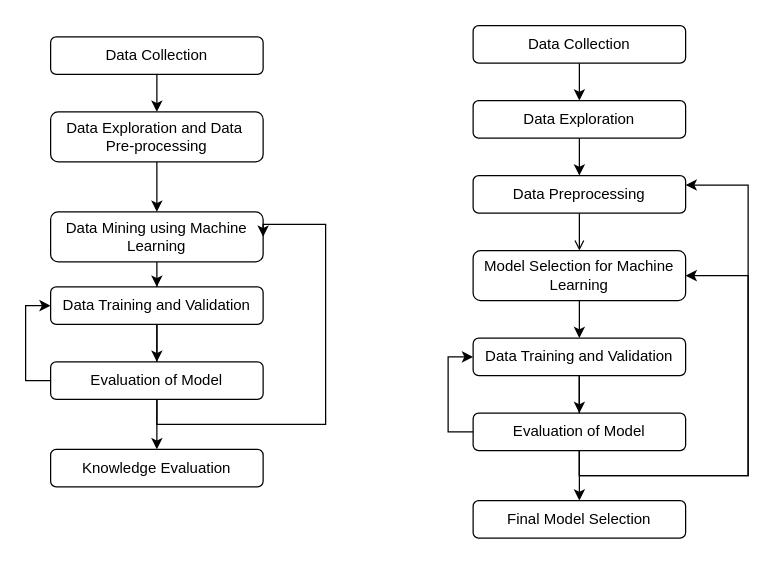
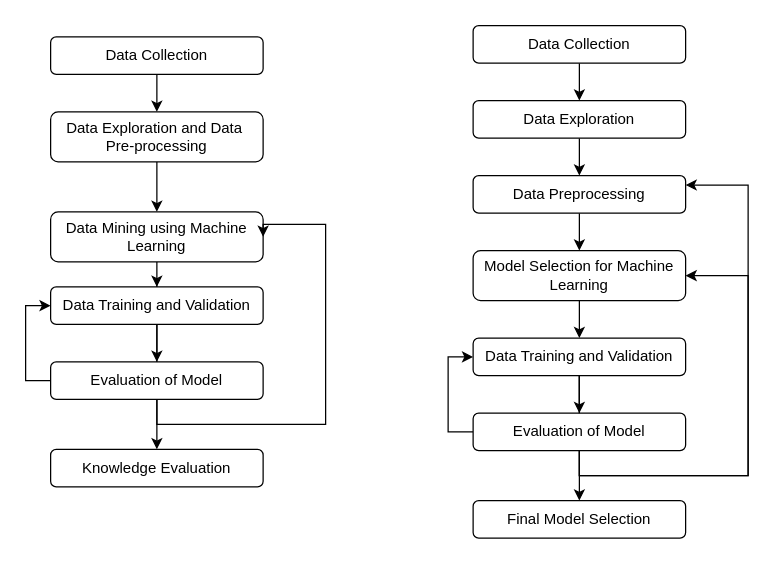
  <mxCell id="0" />
  <mxCell id="1" parent="0" />
  <mxCell id="2" style="edgeStyle=orthogonalEdgeStyle;rounded=0;orthogonalLoop=1;jettySize=auto;html=1;entryX=0.5;entryY=0;entryDx=0;entryDy=0;" edge="1" parent="1" source="3" target="30"><mxGeometry relative="1" as="geometry" /></mxCell>
  <mxCell id="3" value="Data Collection" style="rounded=1;whiteSpace=wrap;html=1;" parent="1" vertex="1"><mxGeometry x="40" y="29" width="170" height="30" as="geometry" /></mxCell>
  <mxCell id="4" style="edgeStyle=orthogonalEdgeStyle;rounded=0;orthogonalLoop=1;jettySize=auto;html=1;entryX=0.5;entryY=0;entryDx=0;entryDy=0;" parent="1" source="5" target="8" edge="1"><mxGeometry relative="1" as="geometry" /></mxCell>
  <mxCell id="5" value="Data Mining using Machine Learning" style="rounded=1;whiteSpace=wrap;html=1;" parent="1" vertex="1"><mxGeometry x="40" y="169" width="170" height="40" as="geometry" /></mxCell>
  <mxCell id="6" style="edgeStyle=orthogonalEdgeStyle;rounded=0;orthogonalLoop=1;jettySize=auto;html=1;entryX=0.5;entryY=0;entryDx=0;entryDy=0;" parent="1" source="8" target="11" edge="1"><mxGeometry relative="1" as="geometry" /></mxCell>
  <mxCell id="7" style="edgeStyle=orthogonalEdgeStyle;rounded=0;orthogonalLoop=1;jettySize=auto;html=1;entryX=1;entryY=0.5;entryDx=0;entryDy=0;" parent="1" source="8" target="5" edge="1"><mxGeometry relative="1" as="geometry"><Array as="points"><mxPoint x="125" y="339" /><mxPoint x="260" y="339" /><mxPoint x="260" y="179" /></Array></mxGeometry></mxCell>
  <mxCell id="8" value="Data Training and Validation" style="rounded=1;whiteSpace=wrap;html=1;" parent="1" vertex="1"><mxGeometry x="40" y="229" width="170" height="30" as="geometry" /></mxCell>
  <mxCell id="9" style="edgeStyle=orthogonalEdgeStyle;rounded=0;orthogonalLoop=1;jettySize=auto;html=1;entryX=0.5;entryY=0;entryDx=0;entryDy=0;" parent="1" source="11" target="12" edge="1"><mxGeometry relative="1" as="geometry" /></mxCell>
  <mxCell id="10" style="edgeStyle=orthogonalEdgeStyle;rounded=0;orthogonalLoop=1;jettySize=auto;html=1;entryX=0;entryY=0.5;entryDx=0;entryDy=0;" parent="1" source="11" target="8" edge="1"><mxGeometry relative="1" as="geometry"><Array as="points"><mxPoint x="20" y="304" /><mxPoint x="20" y="244" /></Array></mxGeometry></mxCell>
  <mxCell id="11" value="Evaluation of Model" style="rounded=1;whiteSpace=wrap;html=1;" parent="1" vertex="1"><mxGeometry x="40" y="289" width="170" height="30" as="geometry" /></mxCell>
  <mxCell id="12" value="Knowledge Evaluation" style="rounded=1;whiteSpace=wrap;html=1;" parent="1" vertex="1"><mxGeometry x="40" y="359" width="170" height="30" as="geometry" /></mxCell>
  <mxCell id="13" style="edgeStyle=orthogonalEdgeStyle;rounded=0;orthogonalLoop=1;jettySize=auto;html=1;entryX=0.5;entryY=0;entryDx=0;entryDy=0;" edge="1" parent="1" source="14" target="16"><mxGeometry relative="1" as="geometry" /></mxCell>
  <mxCell id="14" value="Data Collection" style="rounded=1;whiteSpace=wrap;html=1;" vertex="1" parent="1"><mxGeometry x="378" y="20" width="170" height="30" as="geometry" /></mxCell>
  <mxCell id="15" style="edgeStyle=orthogonalEdgeStyle;rounded=0;orthogonalLoop=1;jettySize=auto;html=1;entryX=0.5;entryY=0;entryDx=0;entryDy=0;" edge="1" parent="1" source="16" target="18"><mxGeometry relative="1" as="geometry" /></mxCell>
  <mxCell id="16" value="Data Exploration" style="rounded=1;whiteSpace=wrap;html=1;" vertex="1" parent="1"><mxGeometry x="378" y="80" width="170" height="30" as="geometry" /></mxCell>
- <mxCell id="17" style="edgeStyle=orthogonalEdgeStyle;rounded=0;orthogonalLoop=1;jettySize=auto;html=1;entryX=0.5;entryY=0;entryDx=0;entryDy=0;endArrow=open;" edge="1" parent="1" source="18" target="20"><mxGeometry relative="1" as="geometry" /></mxCell>
+ <mxCell id="17" style="edgeStyle=orthogonalEdgeStyle;rounded=0;orthogonalLoop=1;jettySize=auto;html=1;entryX=0.5;entryY=0;entryDx=0;entryDy=0;" edge="1" parent="1" source="18" target="20"><mxGeometry relative="1" as="geometry" /></mxCell>
  <mxCell id="18" value="Data Preprocessing" style="rounded=1;whiteSpace=wrap;html=1;" vertex="1" parent="1"><mxGeometry x="378" y="140" width="170" height="30" as="geometry" /></mxCell>
  <mxCell id="19" style="edgeStyle=orthogonalEdgeStyle;rounded=0;orthogonalLoop=1;jettySize=auto;html=1;entryX=0.5;entryY=0;entryDx=0;entryDy=0;" edge="1" parent="1" source="20" target="24"><mxGeometry relative="1" as="geometry" /></mxCell>
  <mxCell id="20" value="Model Selection for Machine Learning" style="rounded=1;whiteSpace=wrap;html=1;" vertex="1" parent="1"><mxGeometry x="378" y="200" width="170" height="40" as="geometry" /></mxCell>
  <mxCell id="21" style="edgeStyle=orthogonalEdgeStyle;rounded=0;orthogonalLoop=1;jettySize=auto;html=1;entryX=0.5;entryY=0;entryDx=0;entryDy=0;" edge="1" parent="1" source="24" target="27"><mxGeometry relative="1" as="geometry" /></mxCell>
  <mxCell id="22" style="edgeStyle=orthogonalEdgeStyle;rounded=0;orthogonalLoop=1;jettySize=auto;html=1;entryX=1;entryY=0.25;entryDx=0;entryDy=0;" edge="1" parent="1" source="24" target="18"><mxGeometry relative="1" as="geometry"><Array as="points"><mxPoint x="463" y="380" /><mxPoint x="598" y="380" /><mxPoint x="598" y="148" /></Array></mxGeometry></mxCell>
  <mxCell id="23" style="edgeStyle=orthogonalEdgeStyle;rounded=0;orthogonalLoop=1;jettySize=auto;html=1;entryX=1;entryY=0.5;entryDx=0;entryDy=0;" edge="1" parent="1" source="24" target="20"><mxGeometry relative="1" as="geometry"><Array as="points"><mxPoint x="463" y="380" /><mxPoint x="598" y="380" /><mxPoint x="598" y="220" /></Array></mxGeometry></mxCell>
  <mxCell id="24" value="Data Training and Validation" style="rounded=1;whiteSpace=wrap;html=1;" vertex="1" parent="1"><mxGeometry x="378" y="270" width="170" height="30" as="geometry" /></mxCell>
  <mxCell id="25" style="edgeStyle=orthogonalEdgeStyle;rounded=0;orthogonalLoop=1;jettySize=auto;html=1;entryX=0.5;entryY=0;entryDx=0;entryDy=0;" edge="1" parent="1" source="27" target="28"><mxGeometry relative="1" as="geometry" /></mxCell>
  <mxCell id="26" style="edgeStyle=orthogonalEdgeStyle;rounded=0;orthogonalLoop=1;jettySize=auto;html=1;entryX=0;entryY=0.5;entryDx=0;entryDy=0;" edge="1" parent="1" source="27" target="24"><mxGeometry relative="1" as="geometry"><Array as="points"><mxPoint x="358" y="345" /><mxPoint x="358" y="285" /></Array></mxGeometry></mxCell>
  <mxCell id="27" value="Evaluation of Model" style="rounded=1;whiteSpace=wrap;html=1;" vertex="1" parent="1"><mxGeometry x="378" y="330" width="170" height="30" as="geometry" /></mxCell>
  <mxCell id="28" value="Final Model Selection" style="rounded=1;whiteSpace=wrap;html=1;" vertex="1" parent="1"><mxGeometry x="378" y="400" width="170" height="30" as="geometry" /></mxCell>
  <mxCell id="29" style="edgeStyle=orthogonalEdgeStyle;rounded=0;orthogonalLoop=1;jettySize=auto;html=1;entryX=0.5;entryY=0;entryDx=0;entryDy=0;" edge="1" parent="1" source="30" target="5"><mxGeometry relative="1" as="geometry" /></mxCell>
  <mxCell id="30" value="Data Exploration and Data&amp;nbsp; Pre-processing" style="rounded=1;whiteSpace=wrap;html=1;" vertex="1" parent="1"><mxGeometry x="40" y="89" width="170" height="40" as="geometry" /></mxCell>
